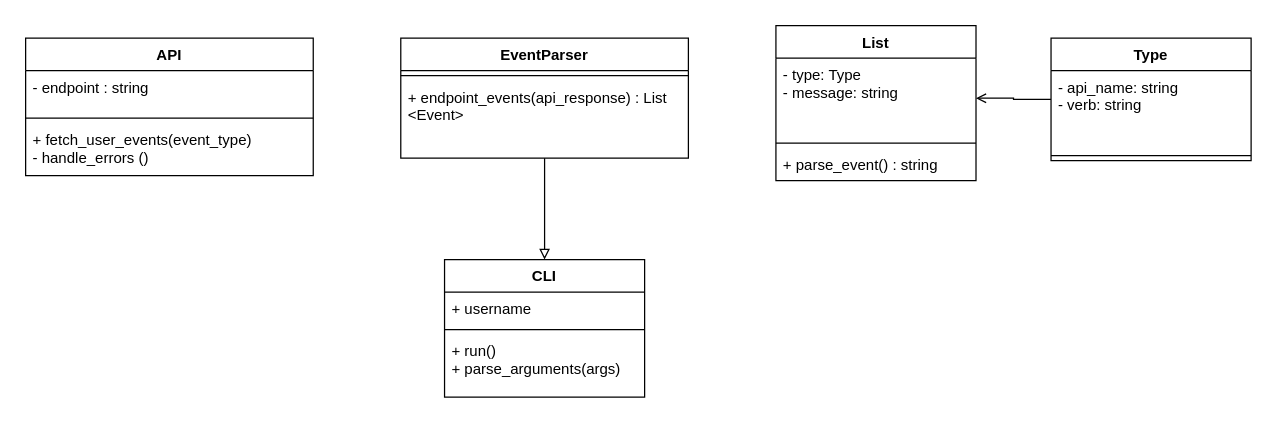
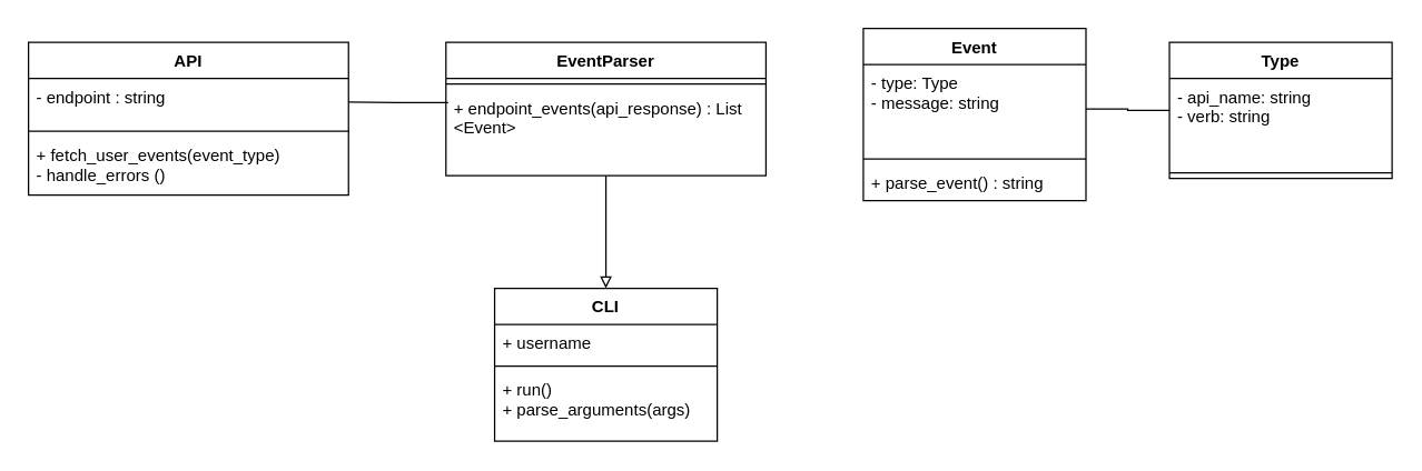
  <mxCell id="0" />
  <mxCell id="1" parent="0" />
- <mxCell id="2" value="List" style="swimlane;fontStyle=1;align=center;verticalAlign=top;childLayout=stackLayout;horizontal=1;startSize=26;horizontalStack=0;resizeParent=1;resizeParentMax=0;resizeLast=0;collapsible=1;marginBottom=0;whiteSpace=wrap;html=1;" vertex="1" parent="1"><mxGeometry x="620" y="20" width="160" height="124" as="geometry" /></mxCell>
+ <mxCell id="2" value="Event" style="swimlane;fontStyle=1;align=center;verticalAlign=top;childLayout=stackLayout;horizontal=1;startSize=26;horizontalStack=0;resizeParent=1;resizeParentMax=0;resizeLast=0;collapsible=1;marginBottom=0;whiteSpace=wrap;html=1;" vertex="1" parent="1"><mxGeometry x="620" y="20" width="160" height="124" as="geometry" /></mxCell>
  <mxCell id="3" value="- type: Type&lt;div&gt;- message: string&lt;/div&gt;" style="text;strokeColor=none;fillColor=none;align=left;verticalAlign=top;spacingLeft=4;spacingRight=4;overflow=hidden;rotatable=0;points=[[0,0.5],[1,0.5]];portConstraint=eastwest;whiteSpace=wrap;html=1;" vertex="1" parent="2"><mxGeometry y="26" width="160" height="64" as="geometry" /></mxCell>
  <mxCell id="4" value="" style="line;strokeWidth=1;fillColor=none;align=left;verticalAlign=middle;spacingTop=-1;spacingLeft=3;spacingRight=3;rotatable=0;labelPosition=right;points=[];portConstraint=eastwest;strokeColor=inherit;" vertex="1" parent="2"><mxGeometry y="90" width="160" height="8" as="geometry" /></mxCell>
  <mxCell id="5" value="+ parse_event() : string" style="text;strokeColor=none;fillColor=none;align=left;verticalAlign=top;spacingLeft=4;spacingRight=4;overflow=hidden;rotatable=0;points=[[0,0.5],[1,0.5]];portConstraint=eastwest;whiteSpace=wrap;html=1;" vertex="1" parent="2"><mxGeometry y="98" width="160" height="26" as="geometry" /></mxCell>
  <mxCell id="6" value="API" style="swimlane;fontStyle=1;align=center;verticalAlign=top;childLayout=stackLayout;horizontal=1;startSize=26;horizontalStack=0;resizeParent=1;resizeParentMax=0;resizeLast=0;collapsible=1;marginBottom=0;whiteSpace=wrap;html=1;" vertex="1" parent="1"><mxGeometry x="20" y="30" width="230" height="110" as="geometry" /></mxCell>
  <mxCell id="7" value="- endpoint : string" style="text;strokeColor=none;fillColor=none;align=left;verticalAlign=top;spacingLeft=4;spacingRight=4;overflow=hidden;rotatable=0;points=[[0,0.5],[1,0.5]];portConstraint=eastwest;whiteSpace=wrap;html=1;" vertex="1" parent="6"><mxGeometry y="26" width="230" height="34" as="geometry" /></mxCell>
  <mxCell id="8" value="" style="line;strokeWidth=1;fillColor=none;align=left;verticalAlign=middle;spacingTop=-1;spacingLeft=3;spacingRight=3;rotatable=0;labelPosition=right;points=[];portConstraint=eastwest;strokeColor=inherit;" vertex="1" parent="6"><mxGeometry y="60" width="230" height="8" as="geometry" /></mxCell>
  <mxCell id="9" value="+ fetch_user_events(event_type)&lt;div&gt;- handle_errors ()&lt;/div&gt;" style="text;strokeColor=none;fillColor=none;align=left;verticalAlign=top;spacingLeft=4;spacingRight=4;overflow=hidden;rotatable=0;points=[[0,0.5],[1,0.5]];portConstraint=eastwest;whiteSpace=wrap;html=1;" vertex="1" parent="6"><mxGeometry y="68" width="230" height="42" as="geometry" /></mxCell>
  <mxCell id="10" style="edgeStyle=orthogonalEdgeStyle;rounded=0;orthogonalLoop=1;jettySize=auto;html=1;endArrow=block;endFill=0;" edge="1" parent="1" source="11" target="14"><mxGeometry relative="1" as="geometry" /></mxCell>
  <mxCell id="11" value="EventParser" style="swimlane;fontStyle=1;align=center;verticalAlign=top;childLayout=stackLayout;horizontal=1;startSize=26;horizontalStack=0;resizeParent=1;resizeParentMax=0;resizeLast=0;collapsible=1;marginBottom=0;whiteSpace=wrap;html=1;" vertex="1" parent="1"><mxGeometry x="320" y="30" width="230" height="96" as="geometry" /></mxCell>
  <mxCell id="12" value="" style="line;strokeWidth=1;fillColor=none;align=left;verticalAlign=middle;spacingTop=-1;spacingLeft=3;spacingRight=3;rotatable=0;labelPosition=right;points=[];portConstraint=eastwest;strokeColor=inherit;" vertex="1" parent="11"><mxGeometry y="26" width="230" height="8" as="geometry" /></mxCell>
  <mxCell id="13" value="+ endpoint_events(api_response) : List &amp;lt;Event&amp;gt;&amp;nbsp;" style="text;strokeColor=none;fillColor=none;align=left;verticalAlign=top;spacingLeft=4;spacingRight=4;overflow=hidden;rotatable=0;points=[[0,0.5],[1,0.5]];portConstraint=eastwest;whiteSpace=wrap;html=1;" vertex="1" parent="11"><mxGeometry y="34" width="230" height="62" as="geometry" /></mxCell>
  <mxCell id="14" value="CLI" style="swimlane;fontStyle=1;align=center;verticalAlign=top;childLayout=stackLayout;horizontal=1;startSize=26;horizontalStack=0;resizeParent=1;resizeParentMax=0;resizeLast=0;collapsible=1;marginBottom=0;whiteSpace=wrap;html=1;" vertex="1" parent="1"><mxGeometry x="355" y="207" width="160" height="110" as="geometry" /></mxCell>
  <mxCell id="15" value="+ username" style="text;strokeColor=none;fillColor=none;align=left;verticalAlign=top;spacingLeft=4;spacingRight=4;overflow=hidden;rotatable=0;points=[[0,0.5],[1,0.5]];portConstraint=eastwest;whiteSpace=wrap;html=1;" vertex="1" parent="14"><mxGeometry y="26" width="160" height="26" as="geometry" /></mxCell>
  <mxCell id="16" value="" style="line;strokeWidth=1;fillColor=none;align=left;verticalAlign=middle;spacingTop=-1;spacingLeft=3;spacingRight=3;rotatable=0;labelPosition=right;points=[];portConstraint=eastwest;strokeColor=inherit;" vertex="1" parent="14"><mxGeometry y="52" width="160" height="8" as="geometry" /></mxCell>
  <mxCell id="17" value="+ run()&lt;div&gt;+ parse_arguments(args)&lt;/div&gt;" style="text;strokeColor=none;fillColor=none;align=left;verticalAlign=top;spacingLeft=4;spacingRight=4;overflow=hidden;rotatable=0;points=[[0,0.5],[1,0.5]];portConstraint=eastwest;whiteSpace=wrap;html=1;" vertex="1" parent="14"><mxGeometry y="60" width="160" height="50" as="geometry" /></mxCell>
- <mxCell id="19" style="edgeStyle=orthogonalEdgeStyle;rounded=0;orthogonalLoop=1;jettySize=auto;html=1;endArrow=open;endFill=0;" edge="1" parent="1" source="20" target="3"><mxGeometry relative="1" as="geometry" /></mxCell>
+ <mxCell id="18" style="edgeStyle=orthogonalEdgeStyle;rounded=0;orthogonalLoop=1;jettySize=auto;html=1;entryX=1;entryY=0.5;entryDx=0;entryDy=0;exitX=0.007;exitY=0.152;exitDx=0;exitDy=0;exitPerimeter=0;endArrow=none;endFill=0;" edge="1" parent="1" source="13" target="7"><mxGeometry relative="1" as="geometry" /></mxCell>
+ <mxCell id="19" style="edgeStyle=orthogonalEdgeStyle;rounded=0;orthogonalLoop=1;jettySize=auto;html=1;endArrow=none;endFill=0;" edge="1" parent="1" source="20" target="3"><mxGeometry relative="1" as="geometry" /></mxCell>
  <mxCell id="20" value="Type" style="swimlane;fontStyle=1;align=center;verticalAlign=top;childLayout=stackLayout;horizontal=1;startSize=26;horizontalStack=0;resizeParent=1;resizeParentMax=0;resizeLast=0;collapsible=1;marginBottom=0;whiteSpace=wrap;html=1;" vertex="1" parent="1"><mxGeometry x="840" y="30" width="160" height="98" as="geometry" /></mxCell>
  <mxCell id="21" value="- api_name: string&lt;div&gt;- verb: string&lt;/div&gt;" style="text;strokeColor=none;fillColor=none;align=left;verticalAlign=top;spacingLeft=4;spacingRight=4;overflow=hidden;rotatable=0;points=[[0,0.5],[1,0.5]];portConstraint=eastwest;whiteSpace=wrap;html=1;" vertex="1" parent="20"><mxGeometry y="26" width="160" height="64" as="geometry" /></mxCell>
  <mxCell id="22" value="" style="line;strokeWidth=1;fillColor=none;align=left;verticalAlign=middle;spacingTop=-1;spacingLeft=3;spacingRight=3;rotatable=0;labelPosition=right;points=[];portConstraint=eastwest;strokeColor=inherit;" vertex="1" parent="20"><mxGeometry y="90" width="160" height="8" as="geometry" /></mxCell>
